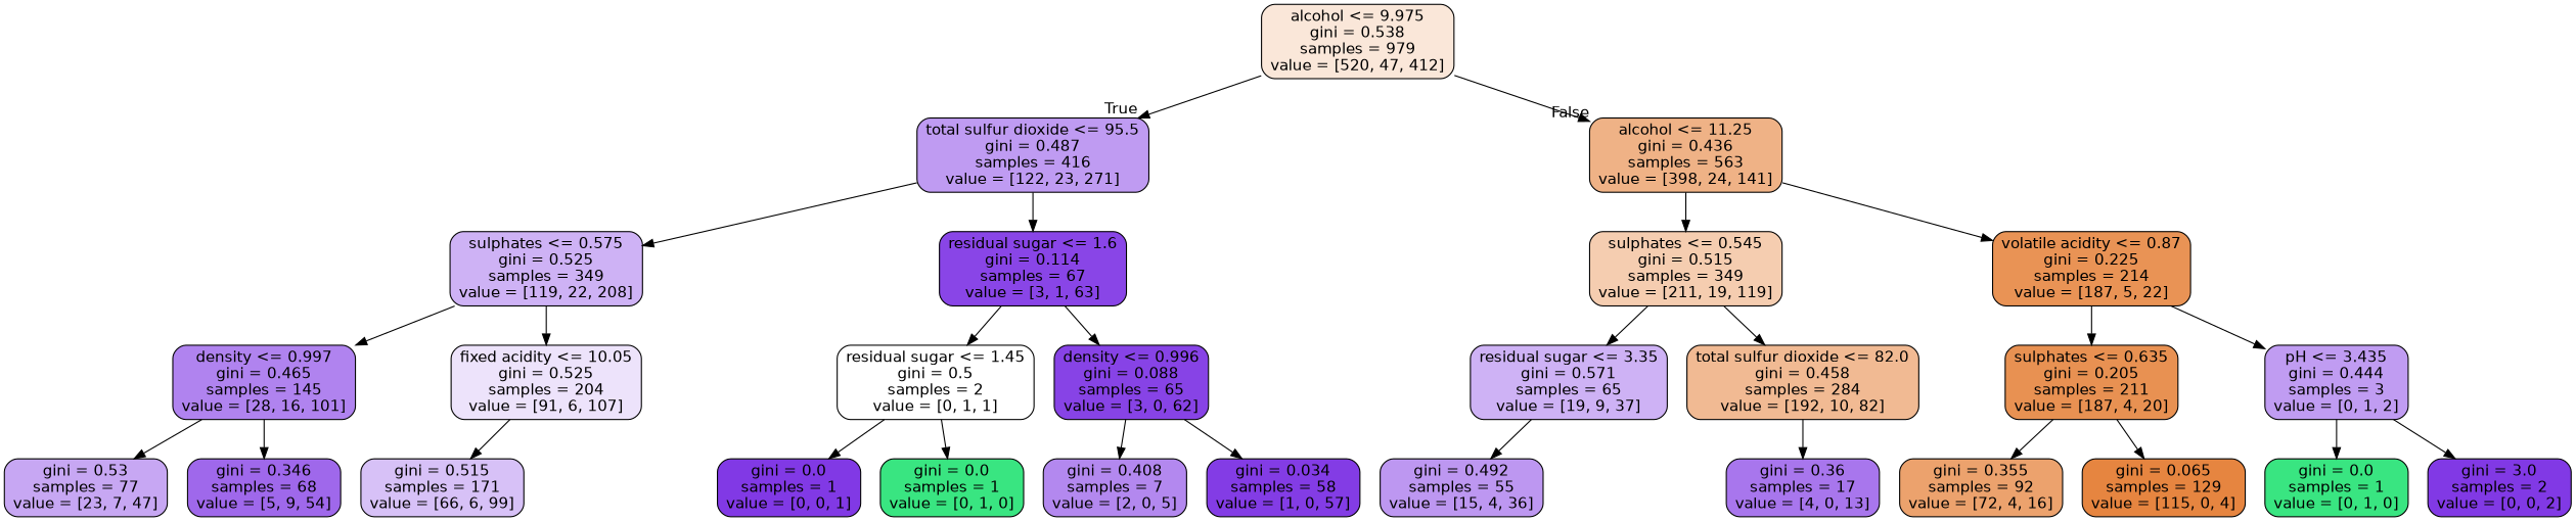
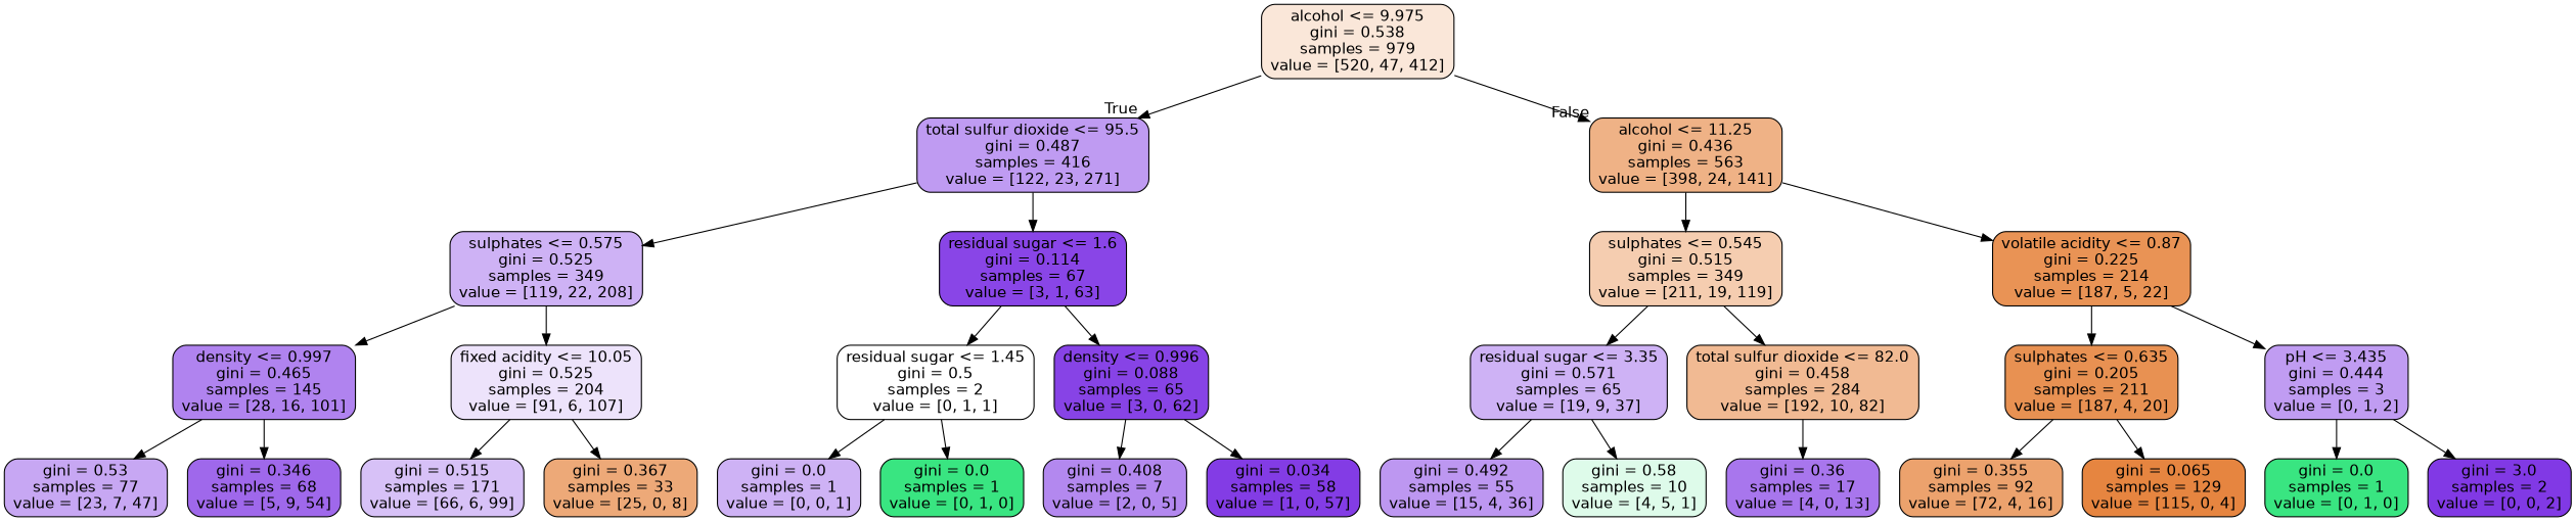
  digraph {
    node [color=black fillcolor="#ceb2f5" fontname=helvetica shape=box style="filled, rounded"]
    edge [fontname=helvetica]
    n1 [fillcolor="#fae7d9" label="alcohol <= 9.975\ngini = 0.538\nsamples = 979\nvalue = [520, 47, 412]"]
    n2 [fillcolor="#bf9bf2" label="total sulfur dioxide <= 95.5\ngini = 0.487\nsamples = 416\nvalue = [122, 23, 271]"]
    n3 [fillcolor="#efb286" label="alcohol <= 11.25\ngini = 0.436\nsamples = 563\nvalue = [398, 24, 141]"]
    n4 [label="sulphates <= 0.575\ngini = 0.525\nsamples = 349\nvalue = [119, 22, 208]"]
    n5 [fillcolor="#8945e7" label="residual sugar <= 1.6\ngini = 0.114\nsamples = 67\nvalue = [3, 1, 63]"]
    n6 [fillcolor="#f5cdb0" label="sulphates <= 0.545\ngini = 0.515\nsamples = 349\nvalue = [211, 19, 119]"]
    n7 [fillcolor="#e99355" label="volatile acidity <= 0.87\ngini = 0.225\nsamples = 214\nvalue = [187, 5, 22]"]
    n8 [fillcolor="#b083ef" label="density <= 0.997\ngini = 0.465\nsamples = 145\nvalue = [28, 16, 101]"]
    n9 [fillcolor="#ede3fb" label="fixed acidity <= 10.05\ngini = 0.525\nsamples = 204\nvalue = [91, 6, 107]"]
    n10 [fillcolor="#ffffff" label="residual sugar <= 1.45\ngini = 0.5\nsamples = 2\nvalue = [0, 1, 1]"]
    n11 [fillcolor="#8743e6" label="density <= 0.996\ngini = 0.088\nsamples = 65\nvalue = [3, 0, 62]"]
    n12 [fillcolor="#c7a7f3" label="gini = 0.53\nsamples = 77\nvalue = [23, 7, 47]"]
    n13 [fillcolor="#9f68eb" label="gini = 0.346\nsamples = 68\nvalue = [5, 9, 54]"]
    n14 [fillcolor="#d7c1f7" label="gini = 0.515\nsamples = 171\nvalue = [66, 6, 99]"]
-   n16 [fillcolor="#8139e5" label="gini = 0.0\nsamples = 1\nvalue = [0, 0, 1]"]
+   n15 [fillcolor="#eda978" label="gini = 0.367\nsamples = 33\nvalue = [25, 0, 8]"]
+   n16 [label="gini = 0.0\nsamples = 1\nvalue = [0, 0, 1]"]
    n17 [fillcolor="#39e581" label="gini = 0.0\nsamples = 1\nvalue = [0, 1, 0]"]
    n18 [fillcolor="#b388ef" label="gini = 0.408\nsamples = 7\nvalue = [2, 0, 5]"]
    n19 [fillcolor="#833ce5" label="gini = 0.034\nsamples = 58\nvalue = [1, 0, 57]"]
    n20 [label="residual sugar <= 3.35\ngini = 0.571\nsamples = 65\nvalue = [19, 9, 37]"]
    n21 [fillcolor="#f1ba93" label="total sulfur dioxide <= 82.0\ngini = 0.458\nsamples = 284\nvalue = [192, 10, 82]"]
    n22 [fillcolor="#e89152" label="sulphates <= 0.635\ngini = 0.205\nsamples = 211\nvalue = [187, 4, 20]"]
    n23 [fillcolor="#c09cf2" label="pH <= 3.435\ngini = 0.444\nsamples = 3\nvalue = [0, 1, 2]"]
    n24 [fillcolor="#bd97f1" label="gini = 0.492\nsamples = 55\nvalue = [15, 4, 36]"]
+   n25 [fillcolor="#defbea" label="gini = 0.58\nsamples = 10\nvalue = [4, 5, 1]"]
    n26 [fillcolor="#a876ed" label="gini = 0.36\nsamples = 17\nvalue = [4, 0, 13]"]
    n27 [fillcolor="#eca26d" label="gini = 0.355\nsamples = 92\nvalue = [72, 4, 16]"]
    n28 [fillcolor="#e68540" label="gini = 0.065\nsamples = 129\nvalue = [115, 0, 4]"]
    n29 [fillcolor="#39e581" label="gini = 0.0\nsamples = 1\nvalue = [0, 1, 0]"]
    n30 [fillcolor="#8139e5" label="gini = 3.0\nsamples = 2\nvalue = [0, 0, 2]"]
    n1 -> n2 [headlabel=True labelangle=45 labeldistance=2.5]
    n1 -> n3 [headlabel=False labelangle=-45 labeldistance=2.5]
    n2 -> n4
    n2 -> n5
    n3 -> n6
    n3 -> n7
    n4 -> n8
    n4 -> n9
    n5 -> n10
    n5 -> n11
    n6 -> n20
    n6 -> n21
    n7 -> n22
    n7 -> n23
    n8 -> n12
    n8 -> n13
    n9 -> n14
+   n9 -> n15
    n10 -> n16
    n10 -> n17
    n11 -> n18
    n11 -> n19
    n20 -> n24
+   n20 -> n25
    n21 -> n26
    n22 -> n27
    n22 -> n28
    n23 -> n29
    n23 -> n30
  }
